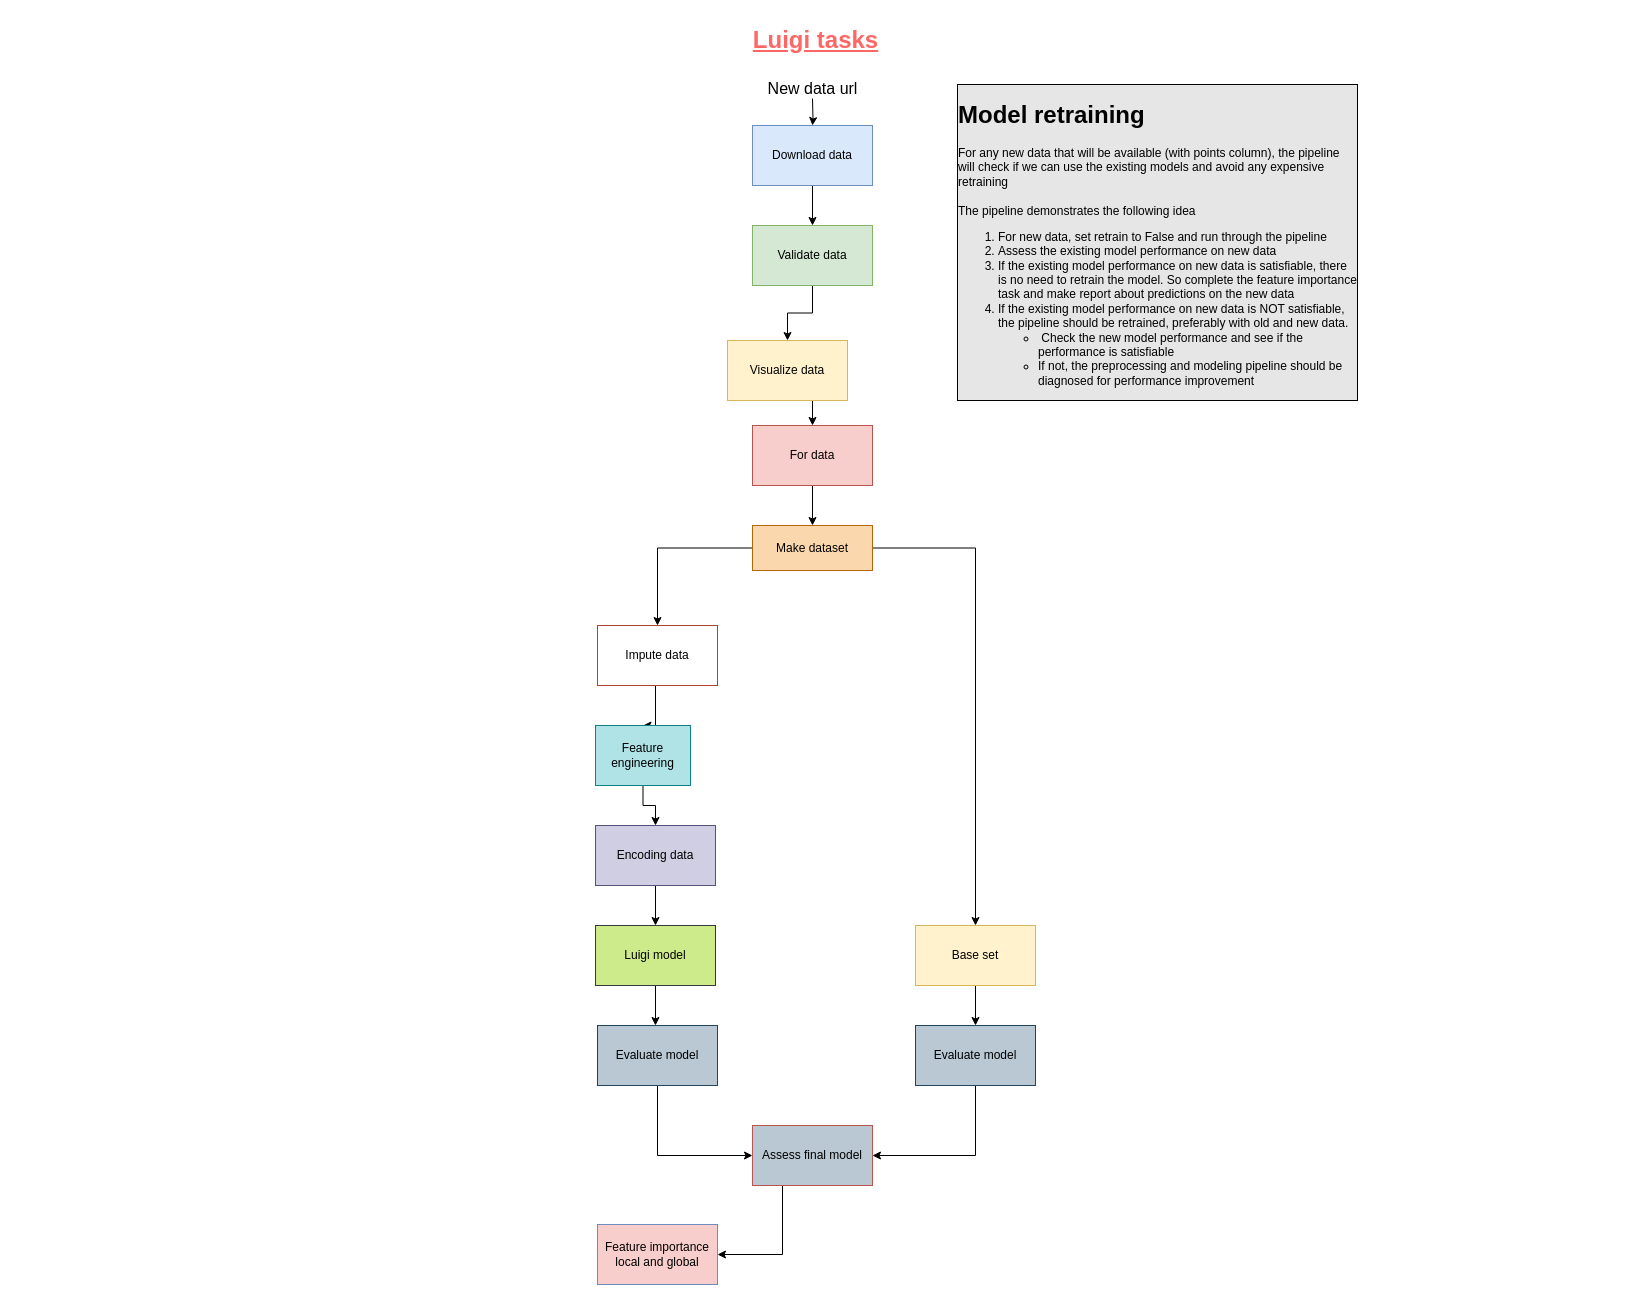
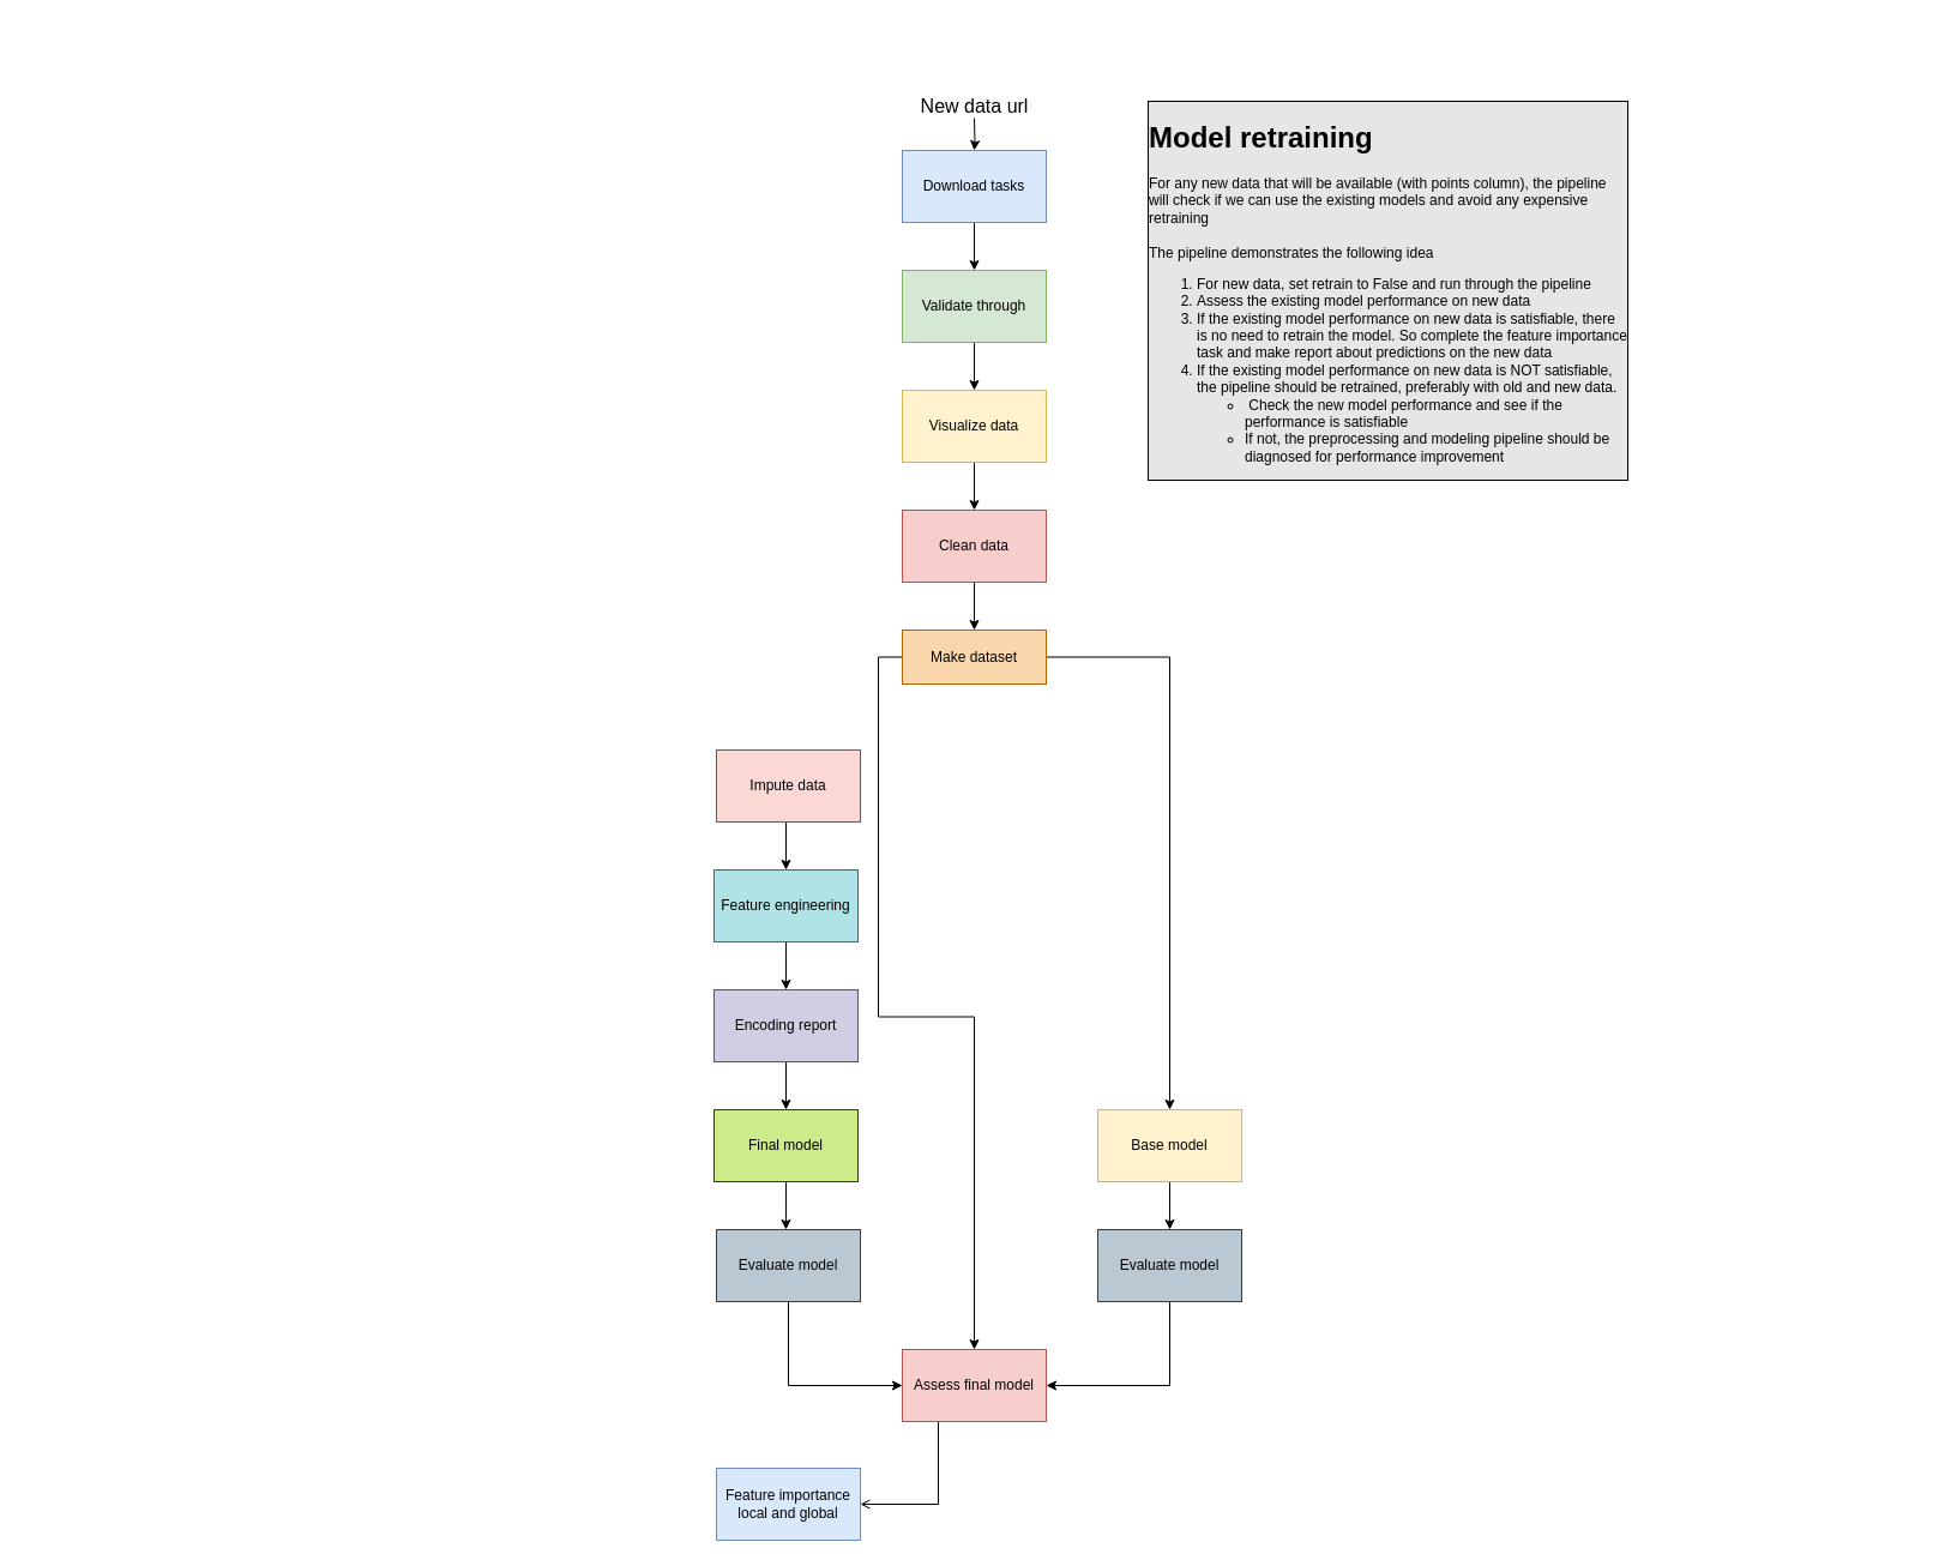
  <mxCell id="0" style=";html=1;" />
  <mxCell id="1" style=";html=1;" parent="0" />
- <mxCell id="2" value="&lt;font color=&quot;#ff6666&quot;&gt;&lt;u&gt;Luigi tasks&lt;/u&gt;&lt;/font&gt;" style="text;strokeColor=none;fillColor=none;html=1;fontSize=24;fontStyle=1;verticalAlign=middle;align=center;" parent="1" vertex="1"><mxGeometry x="20" y="20" width="1590" height="40" as="geometry" /></mxCell>
  <mxCell id="3" style="edgeStyle=orthogonalEdgeStyle;rounded=0;orthogonalLoop=1;jettySize=auto;html=1;exitX=0.5;exitY=1;exitDx=0;exitDy=0;entryX=0.5;entryY=0;entryDx=0;entryDy=0;" edge="1" parent="1" source="4" target="10"><mxGeometry relative="1" as="geometry" /></mxCell>
- <mxCell id="4" value="Download data" style="rounded=0;whiteSpace=wrap;html=1;fillColor=#dae8fc;strokeColor=#6c8ebf;" vertex="1" parent="1"><mxGeometry x="752" y="125" width="120" height="60" as="geometry" /></mxCell>
+ <mxCell id="4" value="Download tasks" style="rounded=0;whiteSpace=wrap;html=1;fillColor=#dae8fc;strokeColor=#6c8ebf;" vertex="1" parent="1"><mxGeometry x="752" y="125" width="120" height="60" as="geometry" /></mxCell>
  <mxCell id="5" style="edgeStyle=orthogonalEdgeStyle;rounded=0;orthogonalLoop=1;jettySize=auto;html=1;exitX=0.5;exitY=1;exitDx=0;exitDy=0;entryX=0.5;entryY=0;entryDx=0;entryDy=0;" edge="1" parent="1" source="6" target="13"><mxGeometry relative="1" as="geometry" /></mxCell>
- <mxCell id="6" value="For data" style="rounded=0;whiteSpace=wrap;html=1;fillColor=#f8cecc;strokeColor=#b85450;" vertex="1" parent="1"><mxGeometry x="752" y="425" width="120" height="60" as="geometry" /></mxCell>
+ <mxCell id="6" value="Clean data" style="rounded=0;whiteSpace=wrap;html=1;fillColor=#f8cecc;strokeColor=#b85450;" vertex="1" parent="1"><mxGeometry x="752" y="425" width="120" height="60" as="geometry" /></mxCell>
  <mxCell id="7" style="edgeStyle=orthogonalEdgeStyle;rounded=0;orthogonalLoop=1;jettySize=auto;html=1;exitX=0.5;exitY=1;exitDx=0;exitDy=0;entryX=0.5;entryY=0;entryDx=0;entryDy=0;" edge="1" parent="1" source="8" target="6"><mxGeometry relative="1" as="geometry" /></mxCell>
- <mxCell id="8" value="Visualize data" style="rounded=0;whiteSpace=wrap;html=1;fillColor=#fff2cc;strokeColor=#d6b656;" vertex="1" parent="1"><mxGeometry x="727" y="340" width="120" height="60" as="geometry" /></mxCell>
+ <mxCell id="8" value="Visualize data" style="rounded=0;whiteSpace=wrap;html=1;fillColor=#fff2cc;strokeColor=#d6b656;" vertex="1" parent="1"><mxGeometry x="752" y="325" width="120" height="60" as="geometry" /></mxCell>
  <mxCell id="9" style="edgeStyle=orthogonalEdgeStyle;rounded=0;orthogonalLoop=1;jettySize=auto;html=1;exitX=0.5;exitY=1;exitDx=0;exitDy=0;entryX=0.5;entryY=0;entryDx=0;entryDy=0;" edge="1" parent="1" source="10" target="8"><mxGeometry relative="1" as="geometry" /></mxCell>
- <mxCell id="10" value="Validate data" style="rounded=0;whiteSpace=wrap;html=1;fillColor=#d5e8d4;strokeColor=#82b366;" vertex="1" parent="1"><mxGeometry x="752" y="225" width="120" height="60" as="geometry" /></mxCell>
- <mxCell id="11" style="edgeStyle=orthogonalEdgeStyle;rounded=0;orthogonalLoop=1;jettySize=auto;html=1;exitX=0;exitY=0.5;exitDx=0;exitDy=0;entryX=0.5;entryY=0;entryDx=0;entryDy=0;" edge="1" parent="1" source="13" target="15"><mxGeometry relative="1" as="geometry" /></mxCell>
+ <mxCell id="10" value="Validate through" style="rounded=0;whiteSpace=wrap;html=1;fillColor=#d5e8d4;strokeColor=#82b366;" vertex="1" parent="1"><mxGeometry x="752" y="225" width="120" height="60" as="geometry" /></mxCell>
+ <mxCell id="11" style="edgeStyle=orthogonalEdgeStyle;rounded=0;orthogonalLoop=1;jettySize=auto;html=1;exitX=0;exitY=0.5;exitDx=0;exitDy=0;" edge="1" parent="1" source="13" target="29"><mxGeometry relative="1" as="geometry" /></mxCell>
  <mxCell id="12" style="edgeStyle=orthogonalEdgeStyle;rounded=0;orthogonalLoop=1;jettySize=auto;html=1;exitX=1;exitY=0.5;exitDx=0;exitDy=0;entryX=0.5;entryY=0;entryDx=0;entryDy=0;" edge="1" parent="1" source="13" target="23"><mxGeometry relative="1" as="geometry" /></mxCell>
  <mxCell id="13" value="Make dataset" style="rounded=0;whiteSpace=wrap;html=1;fillColor=#fad7ac;strokeColor=#b46504;" vertex="1" parent="1"><mxGeometry x="752" y="525" width="120" height="45" as="geometry" /></mxCell>
  <mxCell id="14" style="edgeStyle=orthogonalEdgeStyle;rounded=0;orthogonalLoop=1;jettySize=auto;html=1;exitX=0.5;exitY=1;exitDx=0;exitDy=0;entryX=0.5;entryY=0;entryDx=0;entryDy=0;" edge="1" parent="1" source="15" target="17"><mxGeometry relative="1" as="geometry"><Array as="points"><mxPoint x="655" y="685" /></Array></mxGeometry></mxCell>
- <mxCell id="15" value="Impute data" style="rounded=0;whiteSpace=wrap;html=1;fillColor=#ffffff;strokeColor=#ae4132;" vertex="1" parent="1"><mxGeometry x="597" y="625" width="120" height="60" as="geometry" /></mxCell>
+ <mxCell id="15" value="Impute data" style="rounded=0;whiteSpace=wrap;html=1;fillColor=#fad9d5;strokeColor=#ae4132;" vertex="1" parent="1"><mxGeometry x="597" y="625" width="120" height="60" as="geometry" /></mxCell>
  <mxCell id="16" style="edgeStyle=orthogonalEdgeStyle;rounded=0;orthogonalLoop=1;jettySize=auto;html=1;exitX=0.5;exitY=1;exitDx=0;exitDy=0;entryX=0.5;entryY=0;entryDx=0;entryDy=0;" edge="1" parent="1" source="17" target="19"><mxGeometry relative="1" as="geometry" /></mxCell>
- <mxCell id="17" value="Feature engineering" style="rounded=0;whiteSpace=wrap;html=1;fillColor=#b0e3e6;strokeColor=#0e8088;" vertex="1" parent="1"><mxGeometry x="595" y="725" width="95" height="60" as="geometry" /></mxCell>
+ <mxCell id="17" value="Feature engineering" style="rounded=0;whiteSpace=wrap;html=1;fillColor=#b0e3e6;strokeColor=#0e8088;" vertex="1" parent="1"><mxGeometry x="595" y="725" width="120" height="60" as="geometry" /></mxCell>
  <mxCell id="18" style="edgeStyle=orthogonalEdgeStyle;rounded=0;orthogonalLoop=1;jettySize=auto;html=1;exitX=0.5;exitY=1;exitDx=0;exitDy=0;entryX=0.5;entryY=0;entryDx=0;entryDy=0;" edge="1" parent="1" source="19" target="21"><mxGeometry relative="1" as="geometry" /></mxCell>
- <mxCell id="19" value="Encoding data" style="rounded=0;whiteSpace=wrap;html=1;fillColor=#d0cee2;strokeColor=#56517e;" vertex="1" parent="1"><mxGeometry x="595" y="825" width="120" height="60" as="geometry" /></mxCell>
+ <mxCell id="19" value="Encoding report" style="rounded=0;whiteSpace=wrap;html=1;fillColor=#d0cee2;strokeColor=#56517e;" vertex="1" parent="1"><mxGeometry x="595" y="825" width="120" height="60" as="geometry" /></mxCell>
  <mxCell id="20" style="edgeStyle=orthogonalEdgeStyle;rounded=0;orthogonalLoop=1;jettySize=auto;html=1;exitX=0.5;exitY=1;exitDx=0;exitDy=0;entryX=0.483;entryY=0;entryDx=0;entryDy=0;entryPerimeter=0;" edge="1" parent="1" source="21" target="25"><mxGeometry relative="1" as="geometry" /></mxCell>
- <mxCell id="21" value="Luigi model" style="rounded=0;whiteSpace=wrap;html=1;fillColor=#cdeb8b;strokeColor=#36393d;" vertex="1" parent="1"><mxGeometry x="595" y="925" width="120" height="60" as="geometry" /></mxCell>
+ <mxCell id="21" value="Final model" style="rounded=0;whiteSpace=wrap;html=1;fillColor=#cdeb8b;strokeColor=#36393d;" vertex="1" parent="1"><mxGeometry x="595" y="925" width="120" height="60" as="geometry" /></mxCell>
  <mxCell id="22" style="edgeStyle=orthogonalEdgeStyle;rounded=0;orthogonalLoop=1;jettySize=auto;html=1;exitX=0.5;exitY=1;exitDx=0;exitDy=0;entryX=0.5;entryY=0;entryDx=0;entryDy=0;" edge="1" parent="1" source="23" target="27"><mxGeometry relative="1" as="geometry" /></mxCell>
- <mxCell id="23" value="Base set" style="rounded=0;whiteSpace=wrap;html=1;fillColor=#fff2cc;strokeColor=#d6b656;" vertex="1" parent="1"><mxGeometry x="915" y="925" width="120" height="60" as="geometry" /></mxCell>
+ <mxCell id="23" value="Base model" style="rounded=0;whiteSpace=wrap;html=1;fillColor=#fff2cc;strokeColor=#d6b656;" vertex="1" parent="1"><mxGeometry x="915" y="925" width="120" height="60" as="geometry" /></mxCell>
  <mxCell id="24" style="edgeStyle=orthogonalEdgeStyle;rounded=0;orthogonalLoop=1;jettySize=auto;html=1;entryX=0;entryY=0.5;entryDx=0;entryDy=0;" edge="1" parent="1" source="25" target="29"><mxGeometry relative="1" as="geometry"><Array as="points"><mxPoint x="657" y="1155" /></Array></mxGeometry></mxCell>
  <mxCell id="25" value="Evaluate model" style="rounded=0;whiteSpace=wrap;html=1;fillColor=#bac8d3;strokeColor=#23445d;" vertex="1" parent="1"><mxGeometry x="597" y="1025" width="120" height="60" as="geometry" /></mxCell>
  <mxCell id="26" style="edgeStyle=orthogonalEdgeStyle;rounded=0;orthogonalLoop=1;jettySize=auto;html=1;entryX=1;entryY=0.5;entryDx=0;entryDy=0;" edge="1" parent="1" source="27" target="29"><mxGeometry relative="1" as="geometry"><Array as="points"><mxPoint x="975" y="1155" /></Array></mxGeometry></mxCell>
  <mxCell id="27" value="Evaluate model" style="rounded=0;whiteSpace=wrap;html=1;fillColor=#bac8d3;strokeColor=#23445d;" vertex="1" parent="1"><mxGeometry x="915" y="1025" width="120" height="60" as="geometry" /></mxCell>
- <mxCell id="28" style="edgeStyle=orthogonalEdgeStyle;rounded=0;orthogonalLoop=1;jettySize=auto;html=1;exitX=0.25;exitY=1;exitDx=0;exitDy=0;entryX=1;entryY=0.5;entryDx=0;entryDy=0;" edge="1" parent="1" source="29" target="30"><mxGeometry relative="1" as="geometry" /></mxCell>
- <mxCell id="29" value="Assess final model" style="rounded=0;whiteSpace=wrap;html=1;fillColor=#bac8d3;strokeColor=#b85450;" vertex="1" parent="1"><mxGeometry x="752" y="1125" width="120" height="60" as="geometry" /></mxCell>
- <mxCell id="30" value="Feature importance local and global" style="rounded=0;whiteSpace=wrap;html=1;fillColor=#f8cecc;strokeColor=#6c8ebf;" vertex="1" parent="1"><mxGeometry x="597" y="1224" width="120" height="60" as="geometry" /></mxCell>
+ <mxCell id="28" style="edgeStyle=orthogonalEdgeStyle;rounded=0;orthogonalLoop=1;jettySize=auto;html=1;exitX=0.25;exitY=1;exitDx=0;exitDy=0;entryX=1;entryY=0.5;entryDx=0;entryDy=0;endArrow=open;" edge="1" parent="1" source="29" target="30"><mxGeometry relative="1" as="geometry" /></mxCell>
+ <mxCell id="29" value="Assess final model" style="rounded=0;whiteSpace=wrap;html=1;fillColor=#f8cecc;strokeColor=#b85450;" vertex="1" parent="1"><mxGeometry x="752" y="1125" width="120" height="60" as="geometry" /></mxCell>
+ <mxCell id="30" value="Feature importance local and global" style="rounded=0;whiteSpace=wrap;html=1;fillColor=#dae8fc;strokeColor=#6c8ebf;" vertex="1" parent="1"><mxGeometry x="597" y="1224" width="120" height="60" as="geometry" /></mxCell>
  <mxCell id="31" style="edgeStyle=orthogonalEdgeStyle;rounded=0;orthogonalLoop=1;jettySize=auto;html=1;" edge="1" parent="1" target="4"><mxGeometry relative="1" as="geometry"><mxPoint x="812" y="98" as="sourcePoint" /></mxGeometry></mxCell>
  <mxCell id="32" value="&lt;font style=&quot;font-size: 16px&quot;&gt;New data url&lt;/font&gt;" style="text;html=1;align=center;verticalAlign=middle;resizable=0;points=[];autosize=1;" vertex="1" parent="1"><mxGeometry x="757" y="78" width="110" height="20" as="geometry" /></mxCell>
  <mxCell id="33" value="&lt;p style=&quot;line-height: 0%&quot;&gt;&lt;/p&gt;&lt;h1&gt;&lt;span&gt;Model retraining&lt;/span&gt;&lt;/h1&gt;&lt;div&gt;&lt;span&gt;For any new data that will be available (with points column), the pipeline will check if we can use the existing&amp;nbsp;models and avoid any expensive retraining&lt;/span&gt;&lt;/div&gt;&lt;div&gt;&lt;span&gt;&lt;br&gt;&lt;/span&gt;&lt;/div&gt;&lt;div&gt;&lt;span&gt;The pipeline demonstrates&amp;nbsp;the following idea&lt;/span&gt;&lt;/div&gt;&lt;div&gt;&lt;ol&gt;&lt;li&gt;&lt;span&gt;For new data, set retrain to False and run through the pipeline&lt;/span&gt;&lt;/li&gt;&lt;li&gt;&lt;span&gt;Assess the existing model performance on new data&lt;/span&gt;&lt;/li&gt;&lt;li&gt;&lt;span&gt;If the existing model performance on new data is satisfiable, there is no need to retrain the model. So complete the feature importance task and make report about predictions on the new data&lt;/span&gt;&lt;/li&gt;&lt;li&gt;If the existing model performance on new data is NOT satisfiable, the pipeline should be retrained, preferably with old and new data.&lt;/li&gt;&lt;ul&gt;&lt;li&gt;&lt;span&gt;&amp;nbsp;Check the new model performance and see if the performance is satisfiable&lt;/span&gt;&lt;/li&gt;&lt;li&gt;&lt;span&gt;If not, the preprocessing and modeling pipeline should be diagnosed for performance improvement&lt;/span&gt;&lt;/li&gt;&lt;/ul&gt;&lt;/ol&gt;&lt;/div&gt;&lt;p&gt;&lt;/p&gt;" style="text;html=1;strokeColor=none;fillColor=none;spacing=5;spacingTop=-20;whiteSpace=wrap;overflow=hidden;rounded=0;labelBorderColor=#000000;labelBackgroundColor=#E6E6E6;" vertex="1" parent="1"><mxGeometry x="952" y="94" width="409" height="311" as="geometry" /></mxCell>
